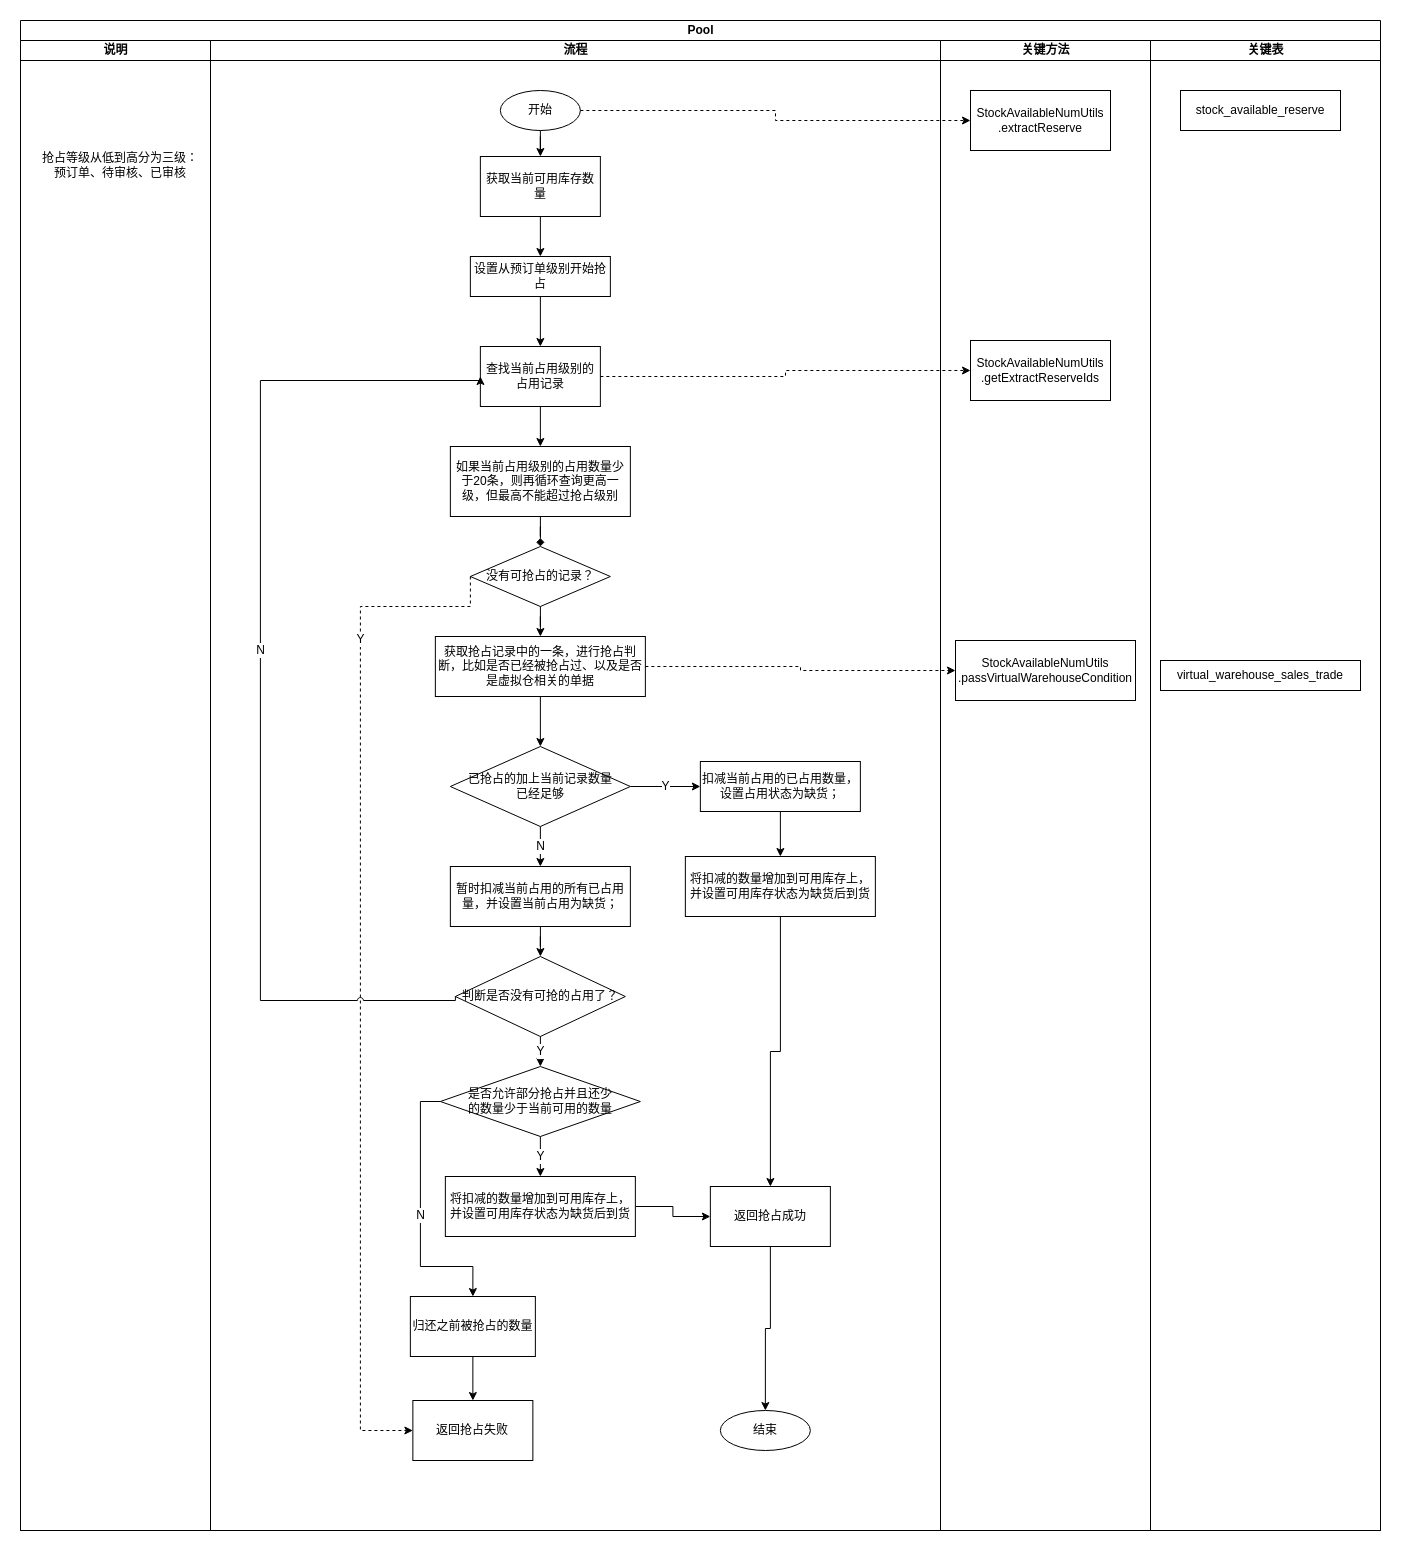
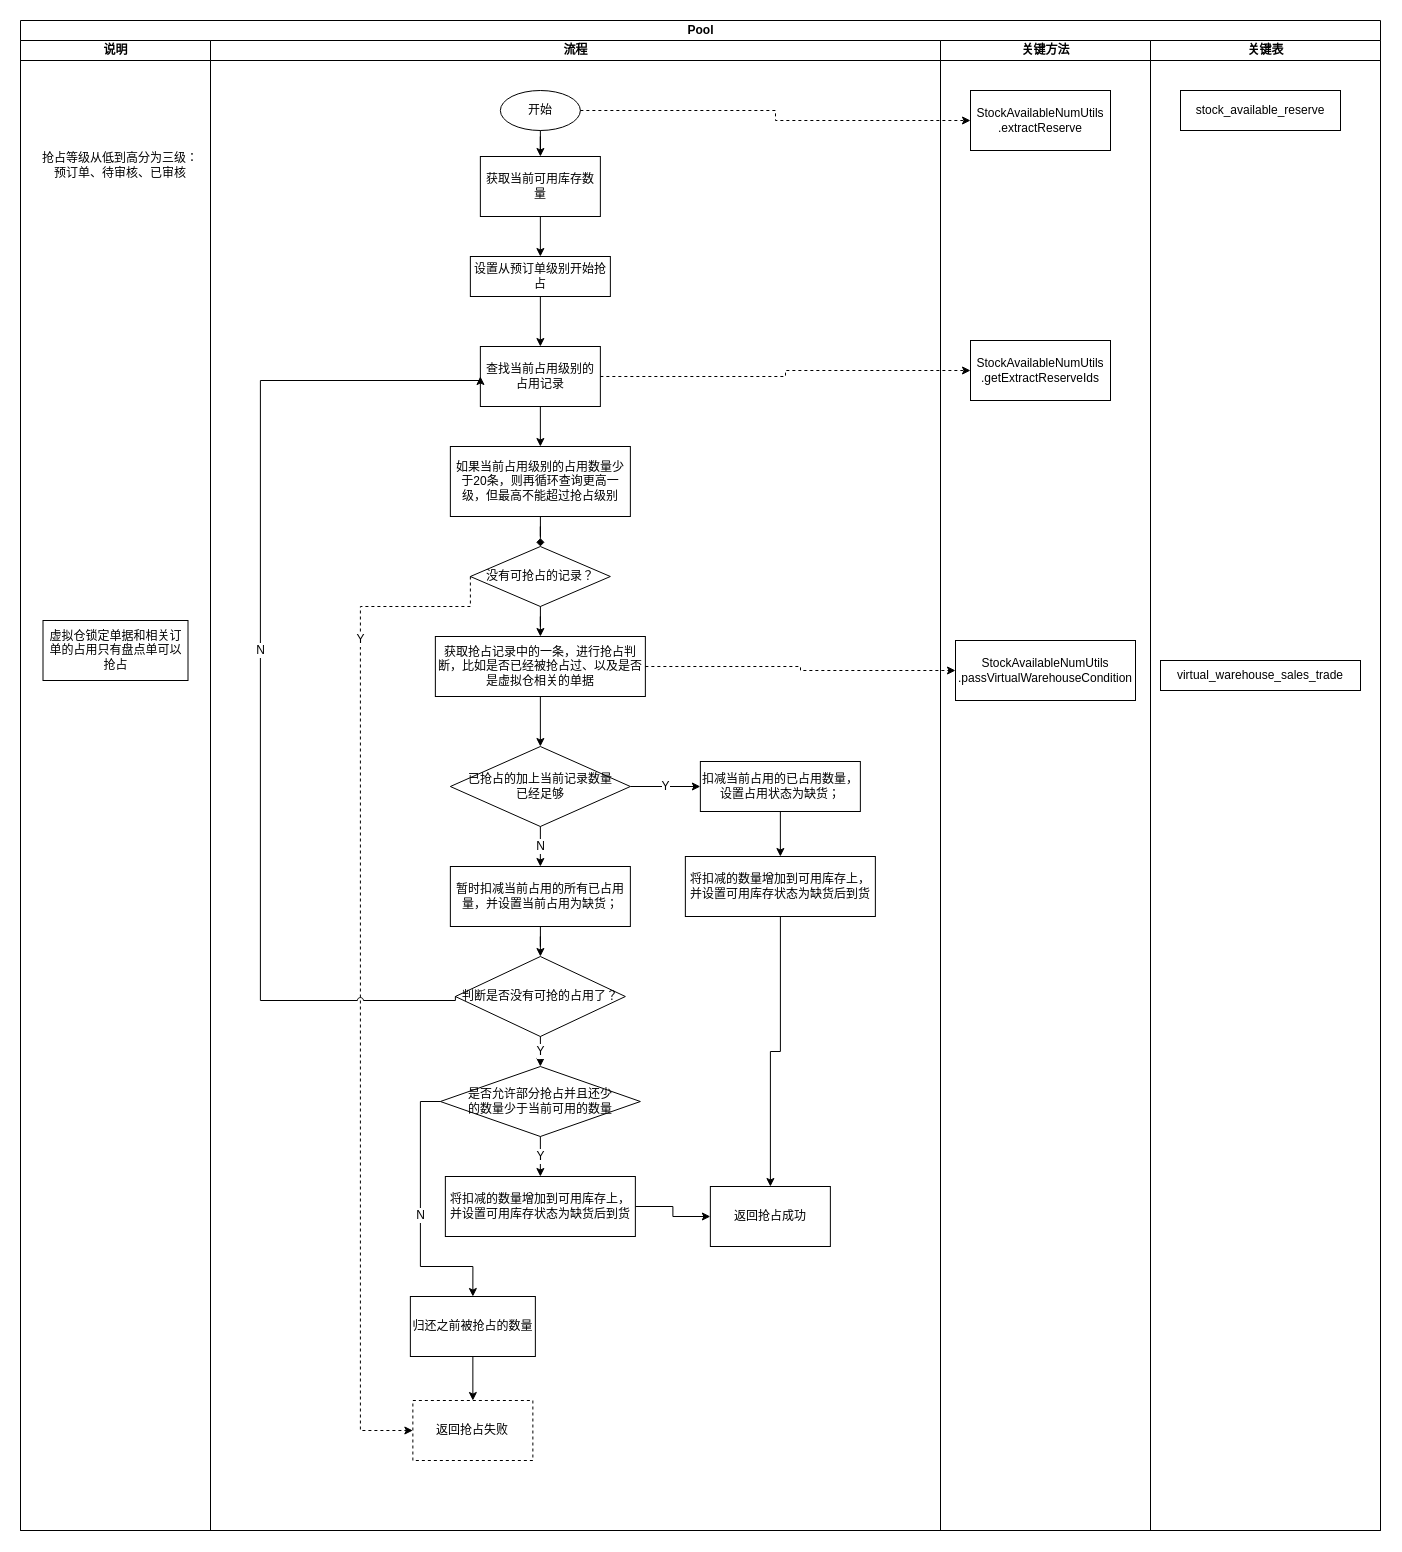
  <mxCell id="0" />
  <mxCell id="1" parent="0" />
  <mxCell id="2" value="Pool" style="swimlane;html=1;childLayout=stackLayout;startSize=20;rounded=0;shadow=0;labelBackgroundColor=none;strokeWidth=1;fontFamily=Helvetica;fontSize=12;align=center;" parent="1" vertex="1"><mxGeometry x="20" y="20" width="1360" height="1510" as="geometry" /></mxCell>
  <mxCell id="3" value="说明" style="swimlane;html=1;startSize=20;fontFamily=Helvetica;fontSize=12;" parent="2" vertex="1"><mxGeometry y="20" width="190" height="1490" as="geometry" /></mxCell>
  <mxCell id="4" value="抢占等级从低到高分为三级：预订单、待审核、已审核" style="text;html=1;strokeColor=none;fillColor=none;align=center;verticalAlign=middle;whiteSpace=wrap;rounded=0;fontFamily=Helvetica;fontSize=12;" parent="3" vertex="1"><mxGeometry x="20" y="90" width="160" height="70" as="geometry" /></mxCell>
+ <mxCell id="5" value="虚拟仓锁定单据和相关订单的占用只有盘点单可以抢占" style="rounded=0;whiteSpace=wrap;html=1;fontFamily=Helvetica;fontSize=12;" parent="3" vertex="1"><mxGeometry x="22.5" y="580" width="145" height="60" as="geometry" /></mxCell>
  <mxCell id="6" style="edgeStyle=orthogonalEdgeStyle;rounded=1;html=1;labelBackgroundColor=none;startArrow=none;startFill=0;startSize=5;endArrow=classicThin;endFill=1;endSize=5;jettySize=auto;orthogonalLoop=1;strokeWidth=1;fontFamily=Verdana;fontSize=8" parent="2" edge="1"><mxGeometry relative="1" as="geometry"><mxPoint x="770" y="690" as="sourcePoint" /></mxGeometry></mxCell>
  <mxCell id="7" value="流程" style="swimlane;html=1;startSize=20;fontFamily=Helvetica;fontSize=12;" parent="2" vertex="1"><mxGeometry x="190" y="20" width="730" height="1490" as="geometry" /></mxCell>
  <mxCell id="8" value="开始" style="ellipse;whiteSpace=wrap;html=1;fontFamily=Helvetica;fontSize=12;" parent="7" vertex="1"><mxGeometry x="289.86" y="50" width="80" height="40" as="geometry" /></mxCell>
  <mxCell id="9" value="获取当前可用库存数量" style="whiteSpace=wrap;html=1;fontFamily=Helvetica;fontSize=12;" parent="7" vertex="1"><mxGeometry x="269.86" y="116" width="120" height="60" as="geometry" /></mxCell>
  <mxCell id="10" value="" style="edgeStyle=orthogonalEdgeStyle;rounded=0;orthogonalLoop=1;jettySize=auto;html=1;exitX=0.5;exitY=1;exitDx=0;exitDy=0;fontFamily=Helvetica;fontSize=12;" parent="7" source="8" target="9" edge="1"><mxGeometry relative="1" as="geometry"><mxPoint x="329.86" y="86" as="sourcePoint" /></mxGeometry></mxCell>
  <mxCell id="11" value="设置从预订单级别开始抢占" style="whiteSpace=wrap;html=1;fontFamily=Helvetica;fontSize=12;" parent="7" vertex="1"><mxGeometry x="259.86" y="216" width="140" height="40" as="geometry" /></mxCell>
  <mxCell id="12" value="" style="edgeStyle=orthogonalEdgeStyle;rounded=0;orthogonalLoop=1;jettySize=auto;html=1;fontFamily=Helvetica;fontSize=12;" parent="7" source="9" target="11" edge="1"><mxGeometry relative="1" as="geometry" /></mxCell>
  <mxCell id="13" value="查找当前占用级别的占用记录" style="whiteSpace=wrap;html=1;fontFamily=Helvetica;fontSize=12;" parent="7" vertex="1"><mxGeometry x="269.86" y="306" width="120" height="60" as="geometry" /></mxCell>
  <mxCell id="14" value="" style="edgeStyle=orthogonalEdgeStyle;rounded=0;orthogonalLoop=1;jettySize=auto;html=1;entryX=0.5;entryY=0;entryDx=0;entryDy=0;fontFamily=Helvetica;fontSize=12;" parent="7" source="11" target="13" edge="1"><mxGeometry relative="1" as="geometry"><mxPoint x="329.86" y="296" as="targetPoint" /></mxGeometry></mxCell>
  <mxCell id="15" value="如果当前占用级别的占用数量少于20条，则再循环查询更高一级，但最高不能超过抢占级别" style="whiteSpace=wrap;html=1;fontFamily=Helvetica;fontSize=12;" parent="7" vertex="1"><mxGeometry x="239.86" y="406" width="180" height="70" as="geometry" /></mxCell>
  <mxCell id="16" value="" style="edgeStyle=orthogonalEdgeStyle;rounded=0;orthogonalLoop=1;jettySize=auto;html=1;fontFamily=Helvetica;fontSize=12;" parent="7" source="13" target="15" edge="1"><mxGeometry relative="1" as="geometry" /></mxCell>
  <mxCell id="17" value="Y" style="edgeStyle=orthogonalEdgeStyle;rounded=0;orthogonalLoop=1;jettySize=auto;html=1;exitX=0;exitY=0.5;exitDx=0;exitDy=0;entryX=0;entryY=0.5;entryDx=0;entryDy=0;jumpStyle=gap;jumpSize=16;fontFamily=Helvetica;fontSize=12;dashed=1;" parent="7" source="18" target="45" edge="1"><mxGeometry x="-0.659" relative="1" as="geometry"><Array as="points"><mxPoint x="259.86" y="566" /><mxPoint x="149.86" y="566" /><mxPoint x="149.86" y="1390" /></Array><mxPoint as="offset" /></mxGeometry></mxCell>
  <mxCell id="18" value="没有可抢占的记录？" style="rhombus;whiteSpace=wrap;html=1;fontFamily=Helvetica;fontSize=12;" parent="7" vertex="1"><mxGeometry x="259.86" y="506" width="140" height="60" as="geometry" /></mxCell>
  <mxCell id="19" value="" style="edgeStyle=orthogonalEdgeStyle;rounded=0;orthogonalLoop=1;jettySize=auto;html=1;fontFamily=Helvetica;fontSize=12;endArrow=diamond;" parent="7" source="15" target="18" edge="1"><mxGeometry relative="1" as="geometry" /></mxCell>
- <mxCell id="20" value="结束" style="ellipse;whiteSpace=wrap;html=1;fontFamily=Helvetica;fontSize=12;" parent="7" vertex="1"><mxGeometry x="509.86" y="1370" width="90" height="40" as="geometry" /></mxCell>
  <mxCell id="21" value="获取抢占记录中的一条，进行抢占判断，比如是否已经被抢占过、以及是否是虚拟仓相关的单据" style="whiteSpace=wrap;html=1;fontFamily=Helvetica;fontSize=12;" parent="7" vertex="1"><mxGeometry x="224.86" y="596" width="210" height="60" as="geometry" /></mxCell>
  <mxCell id="22" value="" style="edgeStyle=orthogonalEdgeStyle;rounded=0;orthogonalLoop=1;jettySize=auto;html=1;fontFamily=Helvetica;fontSize=12;" parent="7" source="18" target="21" edge="1"><mxGeometry relative="1" as="geometry" /></mxCell>
  <mxCell id="23" value="已抢占的加上当前记录数量已经足够" style="rhombus;whiteSpace=wrap;html=1;spacingLeft=16;spacingRight=16;fontFamily=Helvetica;fontSize=12;" parent="7" vertex="1"><mxGeometry x="239.86" y="706" width="180" height="80" as="geometry" /></mxCell>
  <mxCell id="24" value="" style="edgeStyle=orthogonalEdgeStyle;rounded=0;orthogonalLoop=1;jettySize=auto;html=1;fontFamily=Helvetica;fontSize=12;" parent="7" source="21" target="23" edge="1"><mxGeometry relative="1" as="geometry" /></mxCell>
  <mxCell id="25" value="扣减当前占用的已占用数量，设置占用状态为缺货；" style="whiteSpace=wrap;html=1;fontFamily=Helvetica;fontSize=12;" parent="7" vertex="1"><mxGeometry x="489.86" y="721" width="160" height="50" as="geometry" /></mxCell>
  <mxCell id="26" value="Y" style="edgeStyle=orthogonalEdgeStyle;rounded=0;orthogonalLoop=1;jettySize=auto;html=1;fontFamily=Helvetica;fontSize=12;" parent="7" source="23" target="25" edge="1"><mxGeometry relative="1" as="geometry" /></mxCell>
  <mxCell id="27" value="暂时扣减当前占用的所有已占用量，并设置当前占用为缺货；" style="whiteSpace=wrap;html=1;fontFamily=Helvetica;fontSize=12;" parent="7" vertex="1"><mxGeometry x="239.86" y="826" width="180" height="60" as="geometry" /></mxCell>
  <mxCell id="28" value="N" style="edgeStyle=orthogonalEdgeStyle;rounded=0;orthogonalLoop=1;jettySize=auto;html=1;fontFamily=Helvetica;fontSize=12;" parent="7" source="23" target="27" edge="1"><mxGeometry relative="1" as="geometry" /></mxCell>
  <mxCell id="29" value="&lt;span style=&quot;font-size: 12px;&quot;&gt;将扣减的数量增加到可用库存上，并设置可用库存状态为缺货后到货&lt;/span&gt;" style="whiteSpace=wrap;html=1;fontFamily=Helvetica;fontSize=12;" vertex="1" parent="7"><mxGeometry x="474.86" y="816" width="190" height="60" as="geometry" /></mxCell>
  <mxCell id="30" value="" style="edgeStyle=orthogonalEdgeStyle;rounded=0;orthogonalLoop=1;jettySize=auto;html=1;fontFamily=Helvetica;fontSize=12;" edge="1" parent="7" source="25" target="29"><mxGeometry relative="1" as="geometry" /></mxCell>
  <mxCell id="31" style="edgeStyle=orthogonalEdgeStyle;rounded=0;orthogonalLoop=1;jettySize=auto;html=1;exitX=0;exitY=0.5;exitDx=0;exitDy=0;entryX=0;entryY=0.5;entryDx=0;entryDy=0;jumpStyle=arc;fontFamily=Helvetica;fontSize=12;" edge="1" parent="7" source="33" target="13"><mxGeometry relative="1" as="geometry"><Array as="points"><mxPoint x="49.86" y="960" /><mxPoint x="49.86" y="340" /></Array></mxGeometry></mxCell>
  <mxCell id="32" value="N" style="edgeLabel;html=1;align=center;verticalAlign=middle;resizable=0;points=[];fontFamily=Helvetica;fontSize=12;" vertex="1" connectable="0" parent="31"><mxGeometry x="0.054" relative="1" as="geometry"><mxPoint as="offset" /></mxGeometry></mxCell>
  <mxCell id="33" value="判断是否没有可抢的占用了？" style="rhombus;whiteSpace=wrap;html=1;fontFamily=Helvetica;fontSize=12;" vertex="1" parent="7"><mxGeometry x="244.86" y="916" width="170" height="80" as="geometry" /></mxCell>
  <mxCell id="34" value="" style="edgeStyle=orthogonalEdgeStyle;rounded=0;orthogonalLoop=1;jettySize=auto;html=1;fontFamily=Helvetica;fontSize=12;" edge="1" parent="7" source="27" target="33"><mxGeometry relative="1" as="geometry"><mxPoint x="329.86" y="966" as="targetPoint" /></mxGeometry></mxCell>
  <mxCell id="35" value="Y" style="edgeStyle=orthogonalEdgeStyle;rounded=0;orthogonalLoop=1;jettySize=auto;html=1;entryX=0.5;entryY=0;entryDx=0;entryDy=0;fontFamily=Helvetica;fontSize=12;" edge="1" parent="7" source="33" target="36"><mxGeometry relative="1" as="geometry"><mxPoint x="329.86" y="1046" as="targetPoint" /></mxGeometry></mxCell>
  <mxCell id="36" value="是否允许部分抢占并且还少的数量少于当前可用的数量" style="rhombus;whiteSpace=wrap;html=1;spacingLeft=22;spacingRight=22;fontFamily=Helvetica;fontSize=12;" vertex="1" parent="7"><mxGeometry x="229.86" y="1026" width="200" height="70" as="geometry" /></mxCell>
  <mxCell id="37" style="edgeStyle=orthogonalEdgeStyle;rounded=0;orthogonalLoop=1;jettySize=auto;html=1;exitX=1;exitY=0.5;exitDx=0;exitDy=0;entryX=0;entryY=0.5;entryDx=0;entryDy=0;fontFamily=Helvetica;fontSize=12;" edge="1" parent="7" source="38" target="41"><mxGeometry relative="1" as="geometry" /></mxCell>
  <mxCell id="38" value="&lt;span style=&quot;font-size: 12px;&quot;&gt;将扣减的数量增加到可用库存上，并设置可用库存状态为缺货后到货&lt;/span&gt;" style="whiteSpace=wrap;html=1;spacingLeft=0;spacingRight=0;fontFamily=Helvetica;fontSize=12;" vertex="1" parent="7"><mxGeometry x="234.86" y="1136" width="190" height="60" as="geometry" /></mxCell>
  <mxCell id="39" value="Y" style="edgeStyle=orthogonalEdgeStyle;rounded=0;orthogonalLoop=1;jettySize=auto;html=1;fontFamily=Helvetica;fontSize=12;" edge="1" parent="7" source="36" target="38"><mxGeometry relative="1" as="geometry" /></mxCell>
- <mxCell id="40" style="edgeStyle=orthogonalEdgeStyle;rounded=0;jumpStyle=arc;jumpSize=16;orthogonalLoop=1;jettySize=auto;html=1;exitX=0.5;exitY=1;exitDx=0;exitDy=0;entryX=0.5;entryY=0;entryDx=0;entryDy=0;fontFamily=Helvetica;fontSize=12;" edge="1" parent="7" source="41" target="20"><mxGeometry relative="1" as="geometry" /></mxCell>
  <mxCell id="41" value="返回抢占成功" style="whiteSpace=wrap;html=1;fontFamily=Helvetica;fontSize=12;" vertex="1" parent="7"><mxGeometry x="499.86" y="1146" width="120" height="60" as="geometry" /></mxCell>
  <mxCell id="42" value="" style="edgeStyle=orthogonalEdgeStyle;rounded=0;orthogonalLoop=1;jettySize=auto;html=1;fontFamily=Helvetica;fontSize=12;" edge="1" parent="7" source="29" target="41"><mxGeometry relative="1" as="geometry" /></mxCell>
  <mxCell id="43" value="归还之前被抢占的数量" style="rounded=0;whiteSpace=wrap;html=1;fontFamily=Helvetica;fontSize=12;" vertex="1" parent="7"><mxGeometry x="199.86" y="1256" width="125" height="60" as="geometry" /></mxCell>
  <mxCell id="44" value="N" style="edgeStyle=orthogonalEdgeStyle;rounded=0;orthogonalLoop=1;jettySize=auto;html=1;exitX=0;exitY=0.5;exitDx=0;exitDy=0;entryX=0.5;entryY=0;entryDx=0;entryDy=0;fontFamily=Helvetica;fontSize=12;" edge="1" parent="7" source="36" target="43"><mxGeometry relative="1" as="geometry"><mxPoint x="199.86" y="1296" as="targetPoint" /><Array as="points"><mxPoint x="209.86" y="1061" /><mxPoint x="209.86" y="1226" /><mxPoint x="262.86" y="1226" /></Array></mxGeometry></mxCell>
- <mxCell id="45" value="返回抢占失败" style="whiteSpace=wrap;html=1;rounded=0;fontFamily=Helvetica;fontSize=12;" vertex="1" parent="7"><mxGeometry x="202.36" y="1360" width="120" height="60" as="geometry" /></mxCell>
+ <mxCell id="45" value="返回抢占失败" style="whiteSpace=wrap;html=1;rounded=0;fontFamily=Helvetica;fontSize=12;dashed=1;" vertex="1" parent="7"><mxGeometry x="202.36" y="1360" width="120" height="60" as="geometry" /></mxCell>
  <mxCell id="46" value="" style="edgeStyle=orthogonalEdgeStyle;rounded=0;orthogonalLoop=1;jettySize=auto;html=1;fontFamily=Helvetica;fontSize=12;" edge="1" parent="7" source="43" target="45"><mxGeometry relative="1" as="geometry" /></mxCell>
  <mxCell id="47" value="关键方法" style="swimlane;html=1;startSize=20;fontFamily=Helvetica;fontSize=12;" parent="2" vertex="1"><mxGeometry x="920" y="20" width="210" height="1490" as="geometry" /></mxCell>
  <mxCell id="48" value="StockAvailableNumUtils&lt;br style=&quot;font-size: 12px;&quot;&gt;.extractReserve" style="rounded=0;whiteSpace=wrap;html=1;fontFamily=Helvetica;fontSize=12;" vertex="1" parent="47"><mxGeometry x="30" y="50" width="140" height="60" as="geometry" /></mxCell>
  <mxCell id="49" value="StockAvailableNumUtils&lt;br style=&quot;font-size: 12px;&quot;&gt;.getExtractReserveIds" style="rounded=0;whiteSpace=wrap;html=1;fontFamily=Helvetica;fontSize=12;" vertex="1" parent="47"><mxGeometry x="30" y="300" width="140" height="60" as="geometry" /></mxCell>
  <mxCell id="50" value="&lt;font style=&quot;font-size: 12px&quot;&gt;StockAvailableNumUtils&lt;br style=&quot;font-size: 12px;&quot;&gt;.&lt;span style=&quot;background-color: rgb(255, 255, 255); font-size: 12px;&quot;&gt;passVirtualWarehouseCondition&lt;/span&gt;&lt;/font&gt;" style="rounded=0;whiteSpace=wrap;html=1;fontFamily=Helvetica;fontSize=12;" vertex="1" parent="47"><mxGeometry x="15" y="600" width="180" height="60" as="geometry" /></mxCell>
  <mxCell id="51" value="关键表" style="swimlane;html=1;startSize=20;fontFamily=Helvetica;fontSize=12;" parent="2" vertex="1"><mxGeometry x="1130" y="20" width="230" height="1490" as="geometry" /></mxCell>
  <mxCell id="52" value="&lt;div style=&quot;background-color: rgb(255, 255, 255); color: rgb(8, 8, 8); font-size: 12px;&quot;&gt;&lt;span style=&quot;color: rgb(0, 0, 0); font-size: 12px;&quot;&gt;stock_available_reserve&lt;/span&gt;&lt;/div&gt;" style="rounded=0;whiteSpace=wrap;html=1;fontFamily=Helvetica;fontSize=12;" vertex="1" parent="51"><mxGeometry x="30" y="50" width="160" height="40" as="geometry" /></mxCell>
  <mxCell id="53" value="&lt;div style=&quot;background-color: rgb(255, 255, 255); color: rgb(8, 8, 8); font-size: 12px;&quot;&gt;&lt;div style=&quot;font-size: 12px;&quot;&gt;&lt;span style=&quot;color: rgb(0, 0, 0); font-size: 12px;&quot;&gt;virtual_warehouse_sales_trade&lt;/span&gt;&lt;/div&gt;&lt;/div&gt;" style="rounded=0;whiteSpace=wrap;html=1;fontFamily=Helvetica;fontSize=12;" vertex="1" parent="51"><mxGeometry x="10" y="620" width="200" height="30" as="geometry" /></mxCell>
  <mxCell id="54" style="edgeStyle=orthogonalEdgeStyle;rounded=0;jumpStyle=arc;jumpSize=16;orthogonalLoop=1;jettySize=auto;html=1;exitX=1;exitY=0.5;exitDx=0;exitDy=0;entryX=0;entryY=0.5;entryDx=0;entryDy=0;dashed=1;fontFamily=Helvetica;fontSize=12;" edge="1" parent="2" source="8" target="48"><mxGeometry relative="1" as="geometry" /></mxCell>
  <mxCell id="55" style="edgeStyle=orthogonalEdgeStyle;rounded=0;jumpStyle=arc;jumpSize=16;orthogonalLoop=1;jettySize=auto;html=1;exitX=1;exitY=0.5;exitDx=0;exitDy=0;entryX=0;entryY=0.5;entryDx=0;entryDy=0;dashed=1;fontFamily=Helvetica;fontSize=12;" edge="1" parent="2" source="13" target="49"><mxGeometry relative="1" as="geometry" /></mxCell>
  <mxCell id="56" style="edgeStyle=orthogonalEdgeStyle;rounded=0;jumpStyle=arc;jumpSize=16;orthogonalLoop=1;jettySize=auto;html=1;exitX=1;exitY=0.5;exitDx=0;exitDy=0;entryX=0;entryY=0.5;entryDx=0;entryDy=0;dashed=1;fontFamily=Helvetica;fontSize=12;" edge="1" parent="2" source="21" target="50"><mxGeometry relative="1" as="geometry" /></mxCell>
